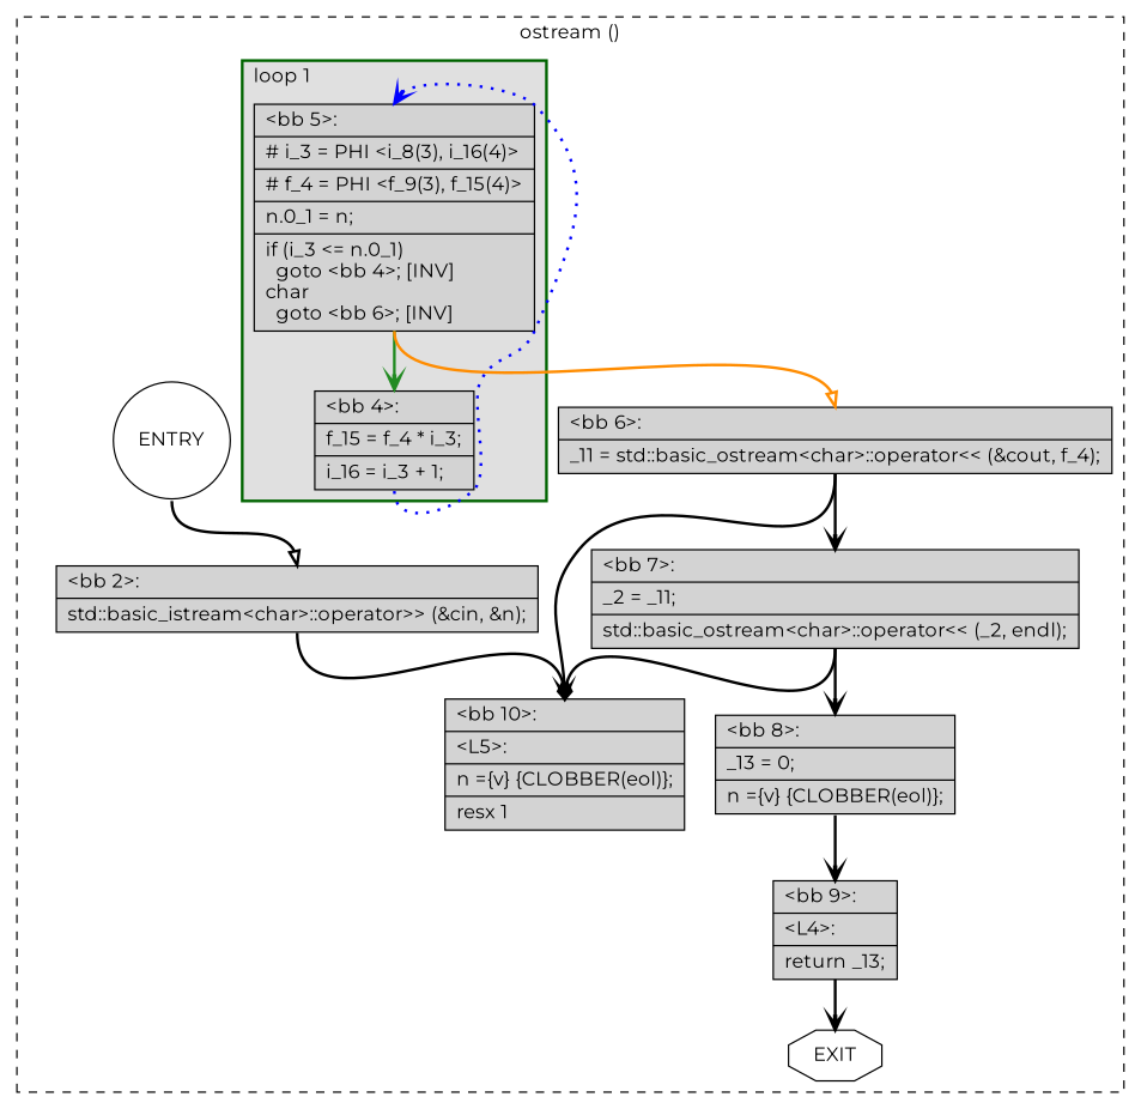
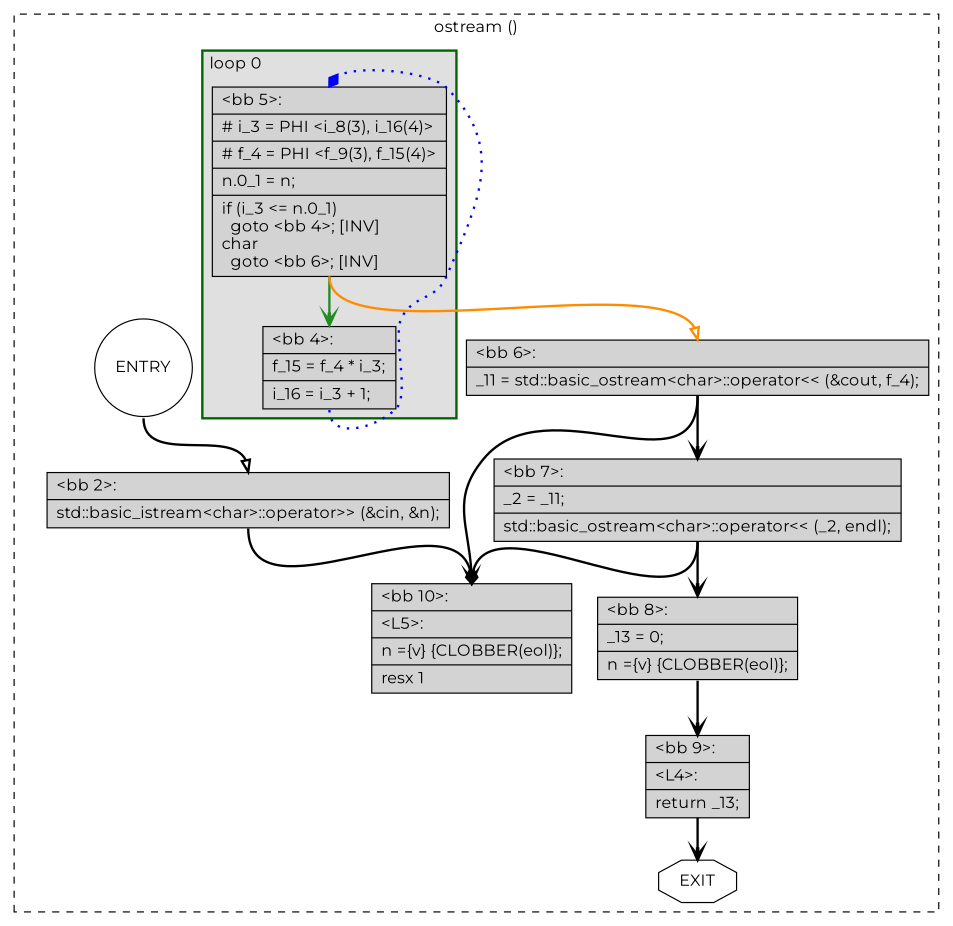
  digraph {
    fontname=Montserrat
    node [fillcolor=lightgrey fontname=Montserrat shape=record style=filled]
    edge [arrowhead=vee color=black constraint=true fontname=Montserrat headport=n style="solid,bold" tailport=s weight=10]
    n1 [label="{\<bb\ 5\>:\l|#\ i_3\ =\ PHI\ \<i_8(3),\ i_16(4)\>\l|#\ f_4\ =\ PHI\ \<f_9(3),\ f_15(4)\>\l|n.0_1\ =\ n;\l|if\ (i_3\ \<=\ n.0_1)\l\ \ goto\ \<bb\ 4\>;\ [INV]\lchar\l\ \ goto\ \<bb\ 6\>;\ [INV]\l}"]
    n2 [label="{\<bb\ 4\>:\l|f_15\ =\ f_4\ *\ i_3;\l|i_16\ =\ i_3\ +\ 1;\l}"]
    n3 [label="{\<bb\ 6\>:\l|_11\ =\ std::basic_ostream\<char\>::operator\<\<\ (&cout,\ f_4);\l}"]
    n4 [fillcolor=white label=ENTRY shape=circle]
    n5 [fillcolor=white label=EXIT shape=octagon]
    n6 [label="{\<bb\ 2\>:\l|std::basic_istream\<char\>::operator\>\>\ (&cin,\ &n);\l}"]
    n7 [label="{\<bb\ 10\>:\l|\<L5\>:\l|n\ =\{v\}\ \{CLOBBER(eol)\};\l|resx\ 1\l}"]
    n8 [label="{\<bb\ 7\>:\l|_2\ =\ _11;\l|std::basic_ostream\<char\>::operator\<\<\ (_2,\ endl);\l}"]
    n9 [label="{\<bb\ 8\>:\l|_13\ =\ 0;\l|n\ =\{v\}\ \{CLOBBER(eol)\};\l}"]
    n10 [label="{\<bb\ 9\>:\l|\<L4\>:\l|return\ _13;\l}"]
    subgraph cluster_1 {
      color=black
      label="ostream ()"
      style=dashed
      n3
      n4
      n5
      n6
      n7
      n8
      n9
      n10
      subgraph cluster_2 {
        color=darkgreen
        fillcolor=grey88
-       label="loop 1"
+       label="loop 0"
        labeljust=l
        penwidth=2
        style=filled
        n1
        n2
      }
    }
    n1 -> n2 [color=forestgreen]
    n1 -> n3 [arrowhead=onormal color=darkorange]
-   n2 -> n1 [color=blue constraint=false style="dotted,bold"]
+   n2 -> n1 [arrowhead=diamond color=blue constraint=false style="dotted,bold"]
    n3 -> n7
    n3 -> n8 [weight=100]
    n4 -> n5 [style=invis arrowhead="" color="" weight=""]
    n4 -> n6 [arrowhead=onormal weight=100]
    n6 -> n7 [arrowhead=diamond]
    n8 -> n7 [arrowhead=diamond]
    n8 -> n9 [weight=100]
    n9 -> n10 [weight=100]
    n10 -> n5
  }
